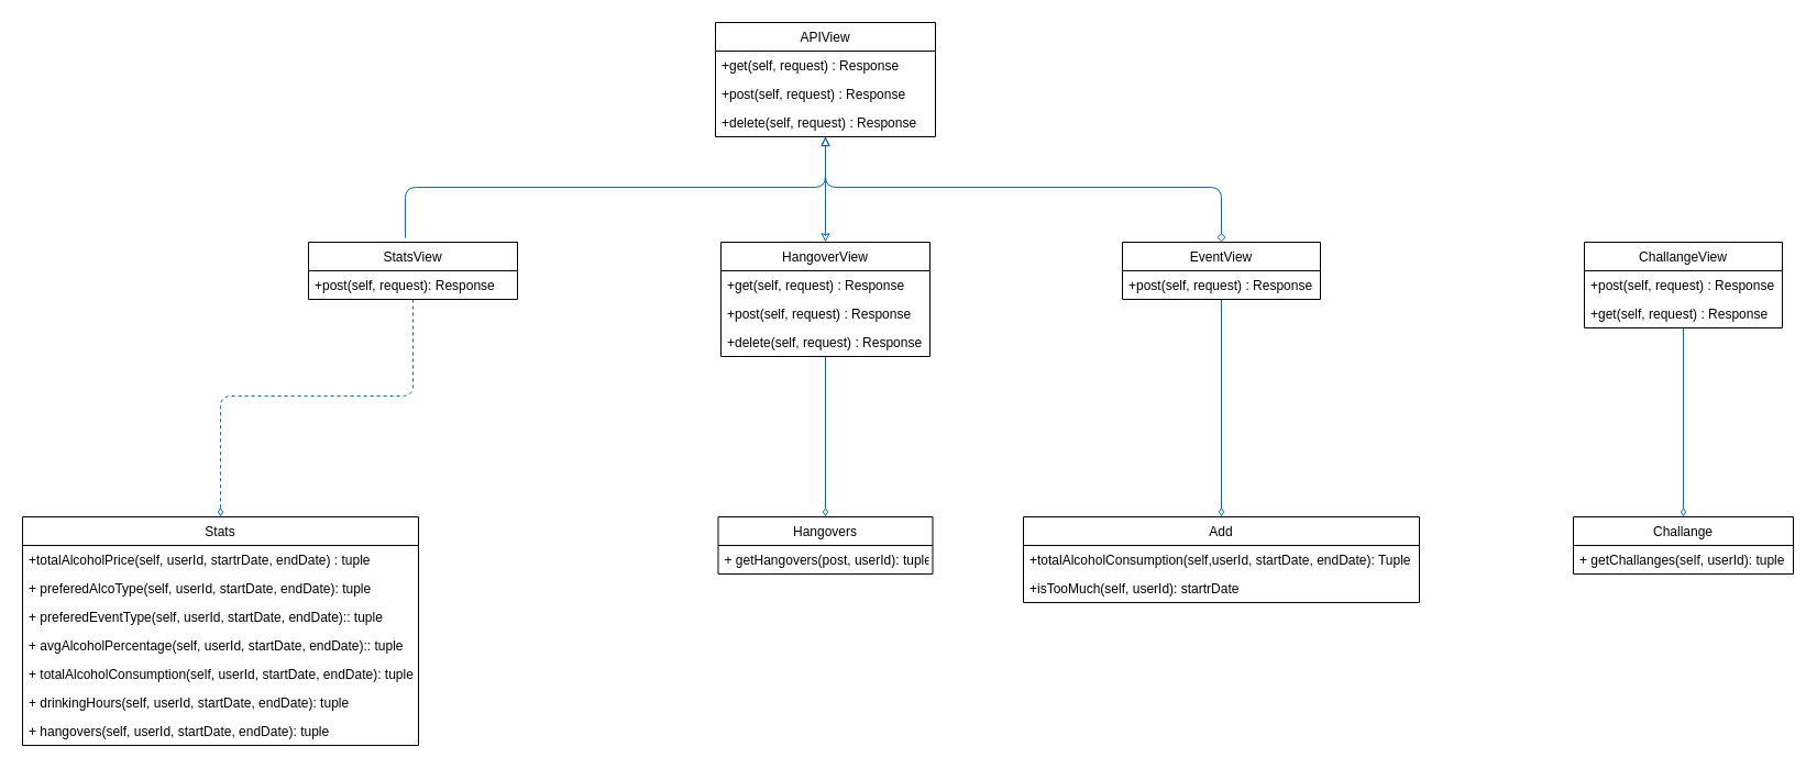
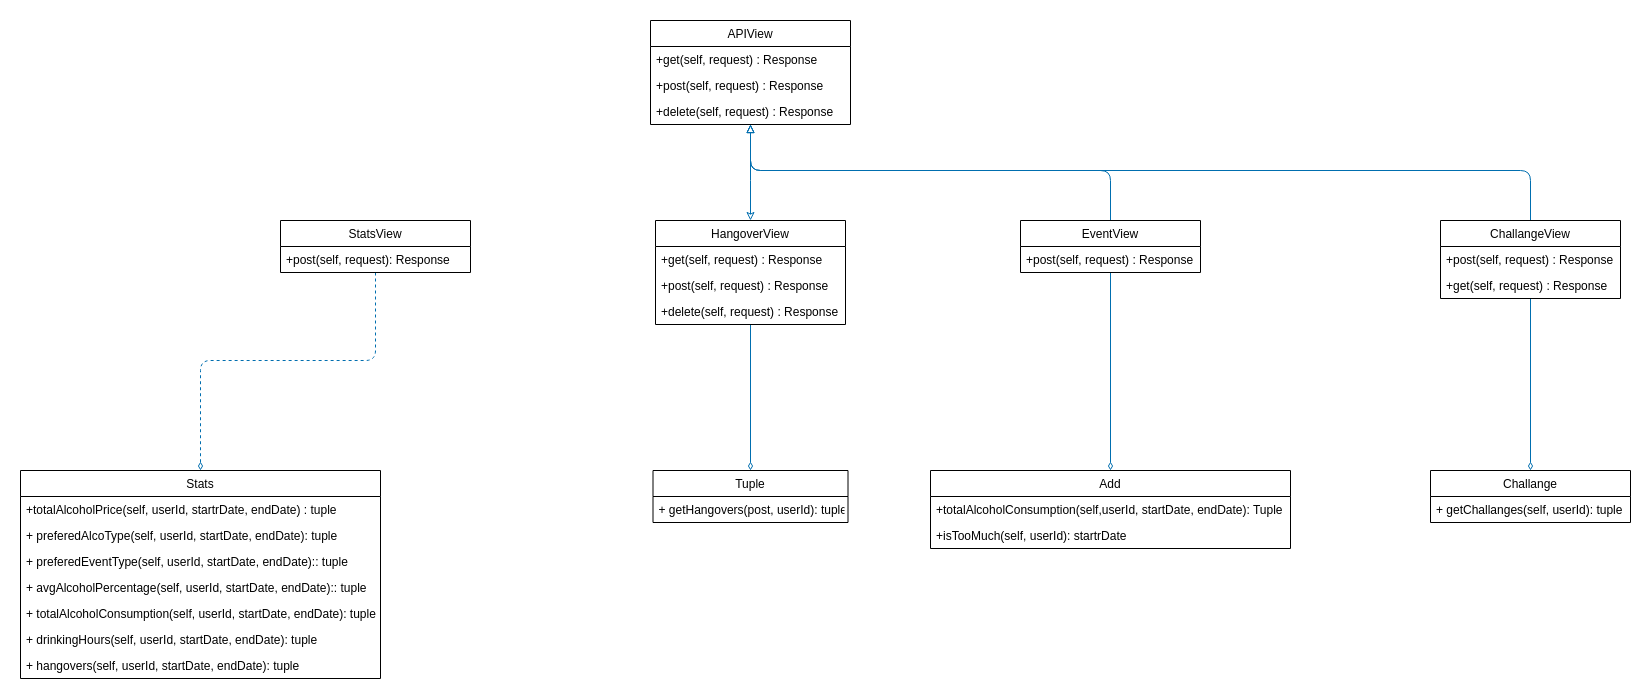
  <mxCell id="0" />
  <mxCell id="1" parent="0" />
- <mxCell id="2" style="edgeStyle=none;html=1;fontColor=#000000;fillColor=#1ba1e2;strokeColor=#006EAF;entryX=0.463;entryY=-0.077;entryDx=0;entryDy=0;entryPerimeter=0;endArrow=none;endFill=0;startArrow=block;startFill=0;" edge="1" parent="1" source="6" target="11"><mxGeometry relative="1" as="geometry"><mxPoint x="570" y="210" as="targetPoint" /><Array as="points"><mxPoint x="750" y="170" /><mxPoint x="368" y="170" /></Array></mxGeometry></mxCell>
  <mxCell id="3" style="edgeStyle=none;html=1;entryX=0.5;entryY=0;entryDx=0;entryDy=0;fontColor=#000000;startArrow=block;startFill=0;endArrow=classic;endFill=0;fillColor=#1ba1e2;strokeColor=#006EAF;" edge="1" parent="1" source="6" target="14"><mxGeometry relative="1" as="geometry"><Array as="points"><mxPoint x="750" y="170" /></Array></mxGeometry></mxCell>
- <mxCell id="4" style="edgeStyle=none;html=1;entryX=0.5;entryY=0;entryDx=0;entryDy=0;fontColor=#000000;startArrow=block;startFill=0;endArrow=diamond;endFill=0;fillColor=#1ba1e2;strokeColor=#006EAF;" edge="1" parent="1" source="6" target="19"><mxGeometry relative="1" as="geometry"><Array as="points"><mxPoint x="750" y="170" /><mxPoint x="1110" y="170" /></Array></mxGeometry></mxCell>
+ <mxCell id="4" style="edgeStyle=none;html=1;entryX=0.5;entryY=0;entryDx=0;entryDy=0;fontColor=#000000;startArrow=block;startFill=0;endArrow=none;endFill=0;fillColor=#1ba1e2;strokeColor=#006EAF;" edge="1" parent="1" source="6" target="19"><mxGeometry relative="1" as="geometry"><Array as="points"><mxPoint x="750" y="170" /><mxPoint x="1110" y="170" /></Array></mxGeometry></mxCell>
+ <mxCell id="5" style="edgeStyle=none;html=1;entryX=0.5;entryY=0;entryDx=0;entryDy=0;fontColor=#000000;startArrow=block;startFill=0;endArrow=none;endFill=0;fillColor=#1ba1e2;strokeColor=#006EAF;" edge="1" parent="1" source="6" target="22"><mxGeometry relative="1" as="geometry"><Array as="points"><mxPoint x="750" y="170" /><mxPoint x="1530" y="170" /></Array></mxGeometry></mxCell>
  <mxCell id="6" value="APIView" style="swimlane;fontStyle=0;childLayout=stackLayout;horizontal=1;startSize=26;fillColor=none;horizontalStack=0;resizeParent=1;resizeParentMax=0;resizeLast=0;collapsible=1;marginBottom=0;strokeColor=#000000;fontColor=#000000;" vertex="1" parent="1"><mxGeometry x="650" y="20" width="200" height="104" as="geometry" /></mxCell>
  <mxCell id="7" value="+get(self, request) : Response" style="text;strokeColor=none;fillColor=none;align=left;verticalAlign=top;spacingLeft=4;spacingRight=4;overflow=hidden;rotatable=0;points=[[0,0.5],[1,0.5]];portConstraint=eastwest;fontColor=#000000;" vertex="1" parent="6"><mxGeometry y="26" width="200" height="26" as="geometry" /></mxCell>
  <mxCell id="8" value="+post(self, request) : Response" style="text;strokeColor=none;fillColor=none;align=left;verticalAlign=top;spacingLeft=4;spacingRight=4;overflow=hidden;rotatable=0;points=[[0,0.5],[1,0.5]];portConstraint=eastwest;fontColor=#000000;" vertex="1" parent="6"><mxGeometry y="52" width="200" height="26" as="geometry" /></mxCell>
  <mxCell id="9" value="+delete(self, request) : Response" style="text;strokeColor=none;fillColor=none;align=left;verticalAlign=top;spacingLeft=4;spacingRight=4;overflow=hidden;rotatable=0;points=[[0,0.5],[1,0.5]];portConstraint=eastwest;fontColor=#000000;" vertex="1" parent="6"><mxGeometry y="78" width="200" height="26" as="geometry" /></mxCell>
  <mxCell id="10" style="edgeStyle=none;html=1;entryX=0.5;entryY=0;entryDx=0;entryDy=0;fontColor=#000000;startArrow=none;startFill=0;endArrow=diamondThin;endFill=0;fillColor=#1ba1e2;strokeColor=#006EAF;dashed=1;" edge="1" parent="1" source="11" target="28"><mxGeometry relative="1" as="geometry"><Array as="points"><mxPoint x="375" y="360" /><mxPoint x="200" y="360" /></Array></mxGeometry></mxCell>
  <mxCell id="11" value="StatsView" style="swimlane;fontStyle=0;childLayout=stackLayout;horizontal=1;startSize=26;fillColor=none;horizontalStack=0;resizeParent=1;resizeParentMax=0;resizeLast=0;collapsible=1;marginBottom=0;strokeColor=#000000;fontColor=#000000;" vertex="1" parent="1"><mxGeometry x="280" y="220" width="190" height="52" as="geometry" /></mxCell>
  <mxCell id="12" value="+post(self, request): Response" style="text;strokeColor=none;fillColor=none;align=left;verticalAlign=top;spacingLeft=4;spacingRight=4;overflow=hidden;rotatable=0;points=[[0,0.5],[1,0.5]];portConstraint=eastwest;fontColor=#000000;" vertex="1" parent="11"><mxGeometry y="26" width="190" height="26" as="geometry" /></mxCell>
  <mxCell id="13" style="edgeStyle=none;html=1;entryX=0.5;entryY=0;entryDx=0;entryDy=0;fontColor=#000000;startArrow=none;startFill=0;endArrow=diamondThin;endFill=0;fillColor=#1ba1e2;strokeColor=#006EAF;" edge="1" parent="1" source="14" target="36"><mxGeometry relative="1" as="geometry" /></mxCell>
  <mxCell id="14" value="HangoverView" style="swimlane;fontStyle=0;childLayout=stackLayout;horizontal=1;startSize=26;fillColor=none;horizontalStack=0;resizeParent=1;resizeParentMax=0;resizeLast=0;collapsible=1;marginBottom=0;strokeColor=#000000;fontColor=#000000;" vertex="1" parent="1"><mxGeometry x="655" y="220" width="190" height="104" as="geometry" /></mxCell>
  <mxCell id="15" value="+get(self, request) : Response" style="text;strokeColor=none;fillColor=none;align=left;verticalAlign=top;spacingLeft=4;spacingRight=4;overflow=hidden;rotatable=0;points=[[0,0.5],[1,0.5]];portConstraint=eastwest;fontColor=#000000;" vertex="1" parent="14"><mxGeometry y="26" width="190" height="26" as="geometry" /></mxCell>
  <mxCell id="16" value="+post(self, request) : Response" style="text;strokeColor=none;fillColor=none;align=left;verticalAlign=top;spacingLeft=4;spacingRight=4;overflow=hidden;rotatable=0;points=[[0,0.5],[1,0.5]];portConstraint=eastwest;fontColor=#000000;" vertex="1" parent="14"><mxGeometry y="52" width="190" height="26" as="geometry" /></mxCell>
  <mxCell id="17" value="+delete(self, request) : Response" style="text;strokeColor=none;fillColor=none;align=left;verticalAlign=top;spacingLeft=4;spacingRight=4;overflow=hidden;rotatable=0;points=[[0,0.5],[1,0.5]];portConstraint=eastwest;fontColor=#000000;" vertex="1" parent="14"><mxGeometry y="78" width="190" height="26" as="geometry" /></mxCell>
  <mxCell id="18" style="edgeStyle=none;html=1;entryX=0.5;entryY=0;entryDx=0;entryDy=0;fontColor=#000000;startArrow=none;startFill=0;endArrow=diamondThin;endFill=0;fillColor=#1ba1e2;strokeColor=#006EAF;" edge="1" parent="1" source="19" target="25"><mxGeometry relative="1" as="geometry" /></mxCell>
  <mxCell id="19" value="EventView" style="swimlane;fontStyle=0;childLayout=stackLayout;horizontal=1;startSize=26;fillColor=none;horizontalStack=0;resizeParent=1;resizeParentMax=0;resizeLast=0;collapsible=1;marginBottom=0;strokeColor=#000000;fontColor=#000000;" vertex="1" parent="1"><mxGeometry x="1020" y="220" width="180" height="52" as="geometry" /></mxCell>
  <mxCell id="20" value="+post(self, request) : Response" style="text;strokeColor=none;fillColor=none;align=left;verticalAlign=top;spacingLeft=4;spacingRight=4;overflow=hidden;rotatable=0;points=[[0,0.5],[1,0.5]];portConstraint=eastwest;fontColor=#000000;" vertex="1" parent="19"><mxGeometry y="26" width="180" height="26" as="geometry" /></mxCell>
  <mxCell id="21" style="edgeStyle=none;html=1;entryX=0.5;entryY=0;entryDx=0;entryDy=0;fontColor=#000000;startArrow=none;startFill=0;endArrow=diamondThin;endFill=0;fillColor=#1ba1e2;strokeColor=#006EAF;" edge="1" parent="1" source="22" target="38"><mxGeometry relative="1" as="geometry" /></mxCell>
  <mxCell id="22" value="ChallangeView" style="swimlane;fontStyle=0;childLayout=stackLayout;horizontal=1;startSize=26;fillColor=none;horizontalStack=0;resizeParent=1;resizeParentMax=0;resizeLast=0;collapsible=1;marginBottom=0;strokeColor=#000000;fontColor=#000000;" vertex="1" parent="1"><mxGeometry x="1440" y="220" width="180" height="78" as="geometry" /></mxCell>
  <mxCell id="23" value="+post(self, request) : Response" style="text;strokeColor=none;fillColor=none;align=left;verticalAlign=top;spacingLeft=4;spacingRight=4;overflow=hidden;rotatable=0;points=[[0,0.5],[1,0.5]];portConstraint=eastwest;fontColor=#000000;" vertex="1" parent="22"><mxGeometry y="26" width="180" height="26" as="geometry" /></mxCell>
  <mxCell id="24" value="+get(self, request) : Response" style="text;strokeColor=none;fillColor=none;align=left;verticalAlign=top;spacingLeft=4;spacingRight=4;overflow=hidden;rotatable=0;points=[[0,0.5],[1,0.5]];portConstraint=eastwest;fontColor=#000000;" vertex="1" parent="22"><mxGeometry y="52" width="180" height="26" as="geometry" /></mxCell>
  <mxCell id="25" value="Add" style="swimlane;fontStyle=0;childLayout=stackLayout;horizontal=1;startSize=26;fillColor=none;horizontalStack=0;resizeParent=1;resizeParentMax=0;resizeLast=0;collapsible=1;marginBottom=0;strokeColor=#000000;fontColor=#000000;" vertex="1" parent="1"><mxGeometry x="930" y="470" width="360" height="78" as="geometry" /></mxCell>
  <mxCell id="26" value="+totalAlcoholConsumption(self,userId, startDate, endDate): Tuple" style="text;strokeColor=none;fillColor=none;align=left;verticalAlign=top;spacingLeft=4;spacingRight=4;overflow=hidden;rotatable=0;points=[[0,0.5],[1,0.5]];portConstraint=eastwest;fontColor=#000000;" vertex="1" parent="25"><mxGeometry y="26" width="360" height="26" as="geometry" /></mxCell>
  <mxCell id="27" value="+isTooMuch(self, userId): startrDate" style="text;strokeColor=none;fillColor=none;align=left;verticalAlign=top;spacingLeft=4;spacingRight=4;overflow=hidden;rotatable=0;points=[[0,0.5],[1,0.5]];portConstraint=eastwest;fontColor=#000000;" vertex="1" parent="25"><mxGeometry y="52" width="360" height="26" as="geometry" /></mxCell>
  <mxCell id="28" value="Stats" style="swimlane;fontStyle=0;childLayout=stackLayout;horizontal=1;startSize=26;fillColor=none;horizontalStack=0;resizeParent=1;resizeParentMax=0;resizeLast=0;collapsible=1;marginBottom=0;strokeColor=#000000;fontColor=#000000;" vertex="1" parent="1"><mxGeometry x="20" y="470" width="360" height="208" as="geometry" /></mxCell>
  <mxCell id="29" value="+totalAlcoholPrice(self, userId, startrDate, endDate) : tuple" style="text;strokeColor=none;fillColor=none;align=left;verticalAlign=top;spacingLeft=4;spacingRight=4;overflow=hidden;rotatable=0;points=[[0,0.5],[1,0.5]];portConstraint=eastwest;fontColor=#000000;" vertex="1" parent="28"><mxGeometry y="26" width="360" height="26" as="geometry" /></mxCell>
  <mxCell id="30" value="+ preferedAlcoType(self, userId, startDate, endDate): tuple" style="text;strokeColor=none;fillColor=none;align=left;verticalAlign=top;spacingLeft=4;spacingRight=4;overflow=hidden;rotatable=0;points=[[0,0.5],[1,0.5]];portConstraint=eastwest;fontColor=#000000;" vertex="1" parent="28"><mxGeometry y="52" width="360" height="26" as="geometry" /></mxCell>
  <mxCell id="31" value="+ preferedEventType(self, userId, startDate, endDate):: tuple" style="text;strokeColor=none;fillColor=none;align=left;verticalAlign=top;spacingLeft=4;spacingRight=4;overflow=hidden;rotatable=0;points=[[0,0.5],[1,0.5]];portConstraint=eastwest;fontColor=#000000;" vertex="1" parent="28"><mxGeometry y="78" width="360" height="26" as="geometry" /></mxCell>
  <mxCell id="32" value="+ avgAlcoholPercentage(self, userId, startDate, endDate):: tuple" style="text;strokeColor=none;fillColor=none;align=left;verticalAlign=top;spacingLeft=4;spacingRight=4;overflow=hidden;rotatable=0;points=[[0,0.5],[1,0.5]];portConstraint=eastwest;fontColor=#000000;" vertex="1" parent="28"><mxGeometry y="104" width="360" height="26" as="geometry" /></mxCell>
  <mxCell id="33" value="+ totalAlcoholConsumption(self, userId, startDate, endDate): tuple" style="text;strokeColor=none;fillColor=none;align=left;verticalAlign=top;spacingLeft=4;spacingRight=4;overflow=hidden;rotatable=0;points=[[0,0.5],[1,0.5]];portConstraint=eastwest;fontColor=#000000;" vertex="1" parent="28"><mxGeometry y="130" width="360" height="26" as="geometry" /></mxCell>
  <mxCell id="34" value="+ drinkingHours(self, userId, startDate, endDate): tuple" style="text;strokeColor=none;fillColor=none;align=left;verticalAlign=top;spacingLeft=4;spacingRight=4;overflow=hidden;rotatable=0;points=[[0,0.5],[1,0.5]];portConstraint=eastwest;fontColor=#000000;" vertex="1" parent="28"><mxGeometry y="156" width="360" height="26" as="geometry" /></mxCell>
  <mxCell id="35" value="+ hangovers(self, userId, startDate, endDate): tuple" style="text;strokeColor=none;fillColor=none;align=left;verticalAlign=top;spacingLeft=4;spacingRight=4;overflow=hidden;rotatable=0;points=[[0,0.5],[1,0.5]];portConstraint=eastwest;fontColor=#000000;" vertex="1" parent="28"><mxGeometry y="182" width="360" height="26" as="geometry" /></mxCell>
- <mxCell id="36" value="Hangovers" style="swimlane;fontStyle=0;childLayout=stackLayout;horizontal=1;startSize=26;fillColor=none;horizontalStack=0;resizeParent=1;resizeParentMax=0;resizeLast=0;collapsible=1;marginBottom=0;strokeColor=#000000;fontColor=#000000;" vertex="1" parent="1"><mxGeometry x="652.5" y="470" width="195" height="52" as="geometry" /></mxCell>
+ <mxCell id="36" value="Tuple" style="swimlane;fontStyle=0;childLayout=stackLayout;horizontal=1;startSize=26;fillColor=none;horizontalStack=0;resizeParent=1;resizeParentMax=0;resizeLast=0;collapsible=1;marginBottom=0;strokeColor=#000000;fontColor=#000000;" vertex="1" parent="1"><mxGeometry x="652.5" y="470" width="195" height="52" as="geometry" /></mxCell>
  <mxCell id="37" value="+ getHangovers(post, userId): tuple" style="text;strokeColor=none;fillColor=none;align=left;verticalAlign=top;spacingLeft=4;spacingRight=4;overflow=hidden;rotatable=0;points=[[0,0.5],[1,0.5]];portConstraint=eastwest;fontColor=#000000;" vertex="1" parent="36"><mxGeometry y="26" width="195" height="26" as="geometry" /></mxCell>
  <mxCell id="38" value="Challange" style="swimlane;fontStyle=0;childLayout=stackLayout;horizontal=1;startSize=26;fillColor=none;horizontalStack=0;resizeParent=1;resizeParentMax=0;resizeLast=0;collapsible=1;marginBottom=0;strokeColor=#000000;fontColor=#000000;" vertex="1" parent="1"><mxGeometry x="1430" y="470" width="200" height="52" as="geometry" /></mxCell>
  <mxCell id="39" value="+ getChallanges(self, userId): tuple" style="text;strokeColor=none;fillColor=none;align=left;verticalAlign=top;spacingLeft=4;spacingRight=4;overflow=hidden;rotatable=0;points=[[0,0.5],[1,0.5]];portConstraint=eastwest;fontColor=#000000;" vertex="1" parent="38"><mxGeometry y="26" width="200" height="26" as="geometry" /></mxCell>
